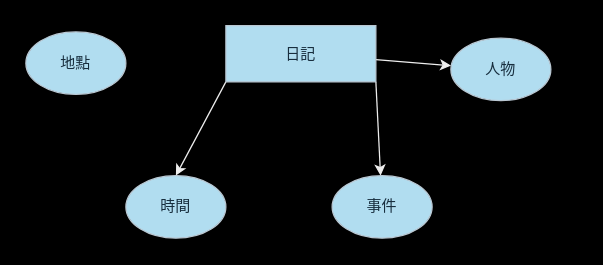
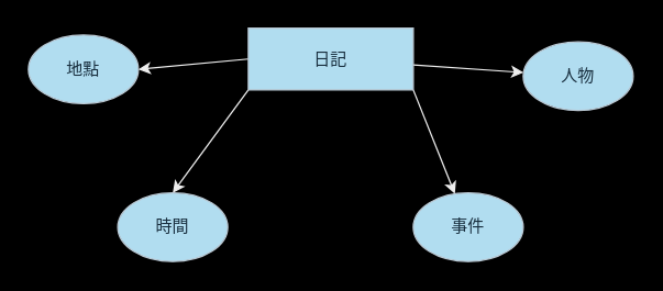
  <mxCell id="0" />
  <mxCell id="1" parent="0" />
  <mxCell id="2" value="" style="rounded=0;orthogonalLoop=1;jettySize=auto;html=1;strokeColor=#EEEEEE;fontColor=#FFFFFF;" edge="1" parent="1" source="6" target="7"><mxGeometry relative="1" as="geometry" /></mxCell>
  <mxCell id="3" style="rounded=0;orthogonalLoop=1;jettySize=auto;html=1;exitX=1;exitY=1;exitDx=0;exitDy=0;strokeColor=#EEEEEE;fontColor=#FFFFFF;" edge="1" parent="1" source="6" target="10"><mxGeometry relative="1" as="geometry" /></mxCell>
  <mxCell id="4" style="rounded=0;orthogonalLoop=1;jettySize=auto;html=1;exitX=0;exitY=1;exitDx=0;exitDy=0;entryX=0.5;entryY=0;entryDx=0;entryDy=0;strokeColor=#EEEEEE;fontColor=#FFFFFF;" edge="1" parent="1" source="6" target="8"><mxGeometry relative="1" as="geometry" /></mxCell>
+ <mxCell id="5" style="rounded=0;orthogonalLoop=1;jettySize=auto;html=1;exitX=0;exitY=0.5;exitDx=0;exitDy=0;entryX=1;entryY=0.5;entryDx=0;entryDy=0;strokeColor=#EEEEEE;fontColor=#FFFFFF;" edge="1" parent="1" source="6" target="9"><mxGeometry relative="1" as="geometry" /></mxCell>
  <mxCell id="6" value="日記" style="whiteSpace=wrap;html=1;labelBackgroundColor=none;fillColor=#B1DDF0;strokeColor=#BAC8D3;fontColor=#182E3E;" vertex="1" parent="1"><mxGeometry x="180" y="20" width="120" height="45" as="geometry" /></mxCell>
- <mxCell id="7" value="人物" style="ellipse;whiteSpace=wrap;html=1;fillColor=#B1DDF0;strokeColor=#BAC8D3;fontColor=#182E3E;labelBackgroundColor=none;" vertex="1" parent="1"><mxGeometry x="360" y="30" width="80" height="50" as="geometry" /></mxCell>
- <mxCell id="8" value="時間" style="ellipse;whiteSpace=wrap;html=1;fillColor=#B1DDF0;strokeColor=#BAC8D3;fontColor=#182E3E;labelBackgroundColor=none;" vertex="1" parent="1"><mxGeometry x="100" y="140" width="80" height="50" as="geometry" /></mxCell>
+ <mxCell id="7" value="人物" style="ellipse;whiteSpace=wrap;html=1;fillColor=#B1DDF0;strokeColor=#BAC8D3;fontColor=#182E3E;labelBackgroundColor=none;" vertex="1" parent="1"><mxGeometry x="380" y="30" width="80" height="50" as="geometry" /></mxCell>
+ <mxCell id="8" value="時間" style="ellipse;whiteSpace=wrap;html=1;fillColor=#B1DDF0;strokeColor=#BAC8D3;fontColor=#182E3E;labelBackgroundColor=none;" vertex="1" parent="1"><mxGeometry x="85" y="140" width="80" height="50" as="geometry" /></mxCell>
  <mxCell id="9" value="地點" style="ellipse;whiteSpace=wrap;html=1;fillColor=#B1DDF0;strokeColor=#BAC8D3;fontColor=#182E3E;labelBackgroundColor=none;" vertex="1" parent="1"><mxGeometry x="20" y="25" width="80" height="50" as="geometry" /></mxCell>
- <mxCell id="10" value="事件" style="ellipse;whiteSpace=wrap;html=1;fillColor=#B1DDF0;strokeColor=#BAC8D3;fontColor=#182E3E;labelBackgroundColor=none;" vertex="1" parent="1"><mxGeometry x="265" y="140" width="80" height="50" as="geometry" /></mxCell>
+ <mxCell id="10" value="事件" style="ellipse;whiteSpace=wrap;html=1;fillColor=#B1DDF0;strokeColor=#BAC8D3;fontColor=#182E3E;labelBackgroundColor=none;" vertex="1" parent="1"><mxGeometry x="300" y="140" width="80" height="50" as="geometry" /></mxCell>
